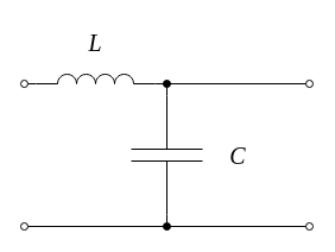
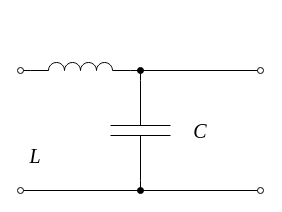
  <mxCell id="0" />
  <mxCell id="1" parent="0" />
  <mxCell id="2" value="" style="pointerEvents=1;verticalLabelPosition=bottom;shadow=0;dashed=0;align=center;html=1;verticalAlign=top;shape=mxgraph.electrical.capacitors.capacitor_1;rotation=90;" parent="1" vertex="1"><mxGeometry x="90" y="100" width="100" height="60" as="geometry" /></mxCell>
  <mxCell id="3" value="" style="pointerEvents=1;verticalLabelPosition=bottom;shadow=0;dashed=0;align=center;html=1;verticalAlign=top;shape=mxgraph.electrical.inductors.inductor_3;" parent="1" vertex="1"><mxGeometry x="30" y="62" width="100" height="8" as="geometry" /></mxCell>
  <mxCell id="4" value="" style="endArrow=none;html=1;rounded=0;entryX=1;entryY=1;entryDx=0;entryDy=0;entryPerimeter=0;startArrow=oval;startFill=0;" parent="1" target="3" edge="1"><mxGeometry width="50" height="50" relative="1" as="geometry"><mxPoint x="260" y="70" as="sourcePoint" /><mxPoint x="470" y="350" as="targetPoint" /></mxGeometry></mxCell>
  <mxCell id="5" value="" style="endArrow=oval;html=1;rounded=0;exitX=0;exitY=0.5;exitDx=0;exitDy=0;exitPerimeter=0;endFill=1;" parent="1" source="2" edge="1"><mxGeometry width="50" height="50" relative="1" as="geometry"><mxPoint x="210" y="120" as="sourcePoint" /><mxPoint x="140" y="70" as="targetPoint" /></mxGeometry></mxCell>
  <mxCell id="6" value="" style="endArrow=oval;html=1;rounded=0;exitX=1;exitY=0.5;exitDx=0;exitDy=0;exitPerimeter=0;endFill=1;" parent="1" source="2" edge="1"><mxGeometry width="50" height="50" relative="1" as="geometry"><mxPoint x="150" y="90" as="sourcePoint" /><mxPoint x="140" y="190" as="targetPoint" /></mxGeometry></mxCell>
  <mxCell id="7" value="" style="endArrow=oval;html=1;rounded=0;startArrow=oval;startFill=0;endFill=0;" parent="1" edge="1"><mxGeometry width="50" height="50" relative="1" as="geometry"><mxPoint x="260" y="190" as="sourcePoint" /><mxPoint x="20" y="190" as="targetPoint" /></mxGeometry></mxCell>
  <mxCell id="8" value="" style="endArrow=none;html=1;rounded=0;entryX=0;entryY=1;entryDx=0;entryDy=0;entryPerimeter=0;startArrow=oval;startFill=0;" parent="1" target="3" edge="1"><mxGeometry width="50" height="50" relative="1" as="geometry"><mxPoint x="20" y="70" as="sourcePoint" /><mxPoint x="260" y="70" as="targetPoint" /></mxGeometry></mxCell>
- <mxCell id="9" value="&lt;i&gt;&lt;font style=&quot;font-size: 20px;&quot; face=&quot;Times New Roman&quot;&gt;L&lt;/font&gt;&lt;/i&gt;" style="text;html=1;align=center;verticalAlign=middle;whiteSpace=wrap;rounded=0;" vertex="1" parent="1"><mxGeometry x="50" y="20" width="60" height="30" as="geometry" /></mxCell>
+ <mxCell id="9" value="&lt;i&gt;&lt;font style=&quot;font-size: 20px;&quot; face=&quot;Times New Roman&quot;&gt;L&lt;/font&gt;&lt;/i&gt;" style="text;html=1;align=center;verticalAlign=middle;whiteSpace=wrap;rounded=0;" vertex="1" parent="1"><mxGeometry x="5" y="140" width="60" height="30" as="geometry" /></mxCell>
  <mxCell id="10" value="&lt;font face=&quot;Times New Roman&quot;&gt;&lt;span style=&quot;font-size: 20px;&quot;&gt;&lt;i&gt;C&lt;/i&gt;&lt;/span&gt;&lt;/font&gt;" style="text;html=1;align=center;verticalAlign=middle;whiteSpace=wrap;rounded=0;" vertex="1" parent="1"><mxGeometry x="170" y="115" width="60" height="30" as="geometry" /></mxCell>
